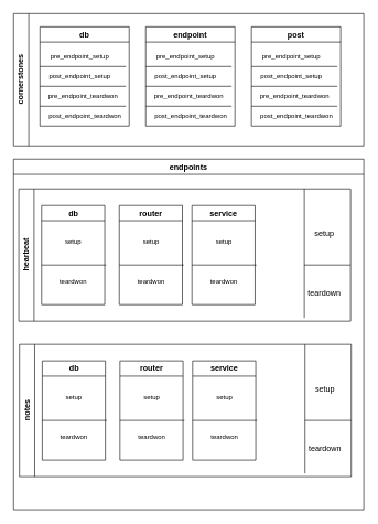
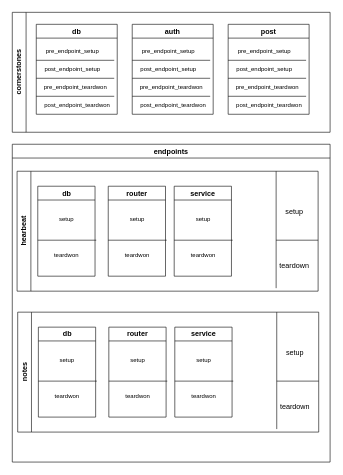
  <mxCell id="0" />
  <mxCell id="1" parent="0" />
  <mxCell id="2" value="cornerstones" style="swimlane;horizontal=0;whiteSpace=wrap;html=1;" vertex="1" parent="1"><mxGeometry x="20" y="20" width="530" height="200" as="geometry" /></mxCell>
  <mxCell id="3" value="db" style="swimlane;whiteSpace=wrap;html=1;" vertex="1" parent="2"><mxGeometry x="40" y="20" width="135" height="150" as="geometry" /></mxCell>
  <mxCell id="4" value="" style="endArrow=none;html=1;rounded=0;" edge="1" parent="3"><mxGeometry width="50" height="50" relative="1" as="geometry"><mxPoint y="60" as="sourcePoint" /><mxPoint x="130" y="60" as="targetPoint" /></mxGeometry></mxCell>
  <mxCell id="5" value="" style="endArrow=none;html=1;rounded=0;" edge="1" parent="3"><mxGeometry width="50" height="50" relative="1" as="geometry"><mxPoint y="90.0" as="sourcePoint" /><mxPoint x="130" y="90" as="targetPoint" /></mxGeometry></mxCell>
  <mxCell id="6" value="" style="endArrow=none;html=1;rounded=0;" edge="1" parent="3"><mxGeometry width="50" height="50" relative="1" as="geometry"><mxPoint y="120" as="sourcePoint" /><mxPoint x="130" y="120" as="targetPoint" /></mxGeometry></mxCell>
  <mxCell id="7" value="&lt;font style=&quot;font-size: 10px;&quot;&gt;post_endpoint_setup&lt;/font&gt;" style="text;html=1;align=center;verticalAlign=middle;resizable=0;points=[];autosize=1;strokeColor=none;fillColor=none;" vertex="1" parent="3"><mxGeometry y="60" width="120" height="30" as="geometry" /></mxCell>
  <mxCell id="8" value="&lt;font style=&quot;font-size: 10px;&quot;&gt;pre_endpoint_setup&lt;/font&gt;" style="text;html=1;align=center;verticalAlign=middle;resizable=0;points=[];autosize=1;strokeColor=none;fillColor=none;" vertex="1" parent="3"><mxGeometry y="30" width="120" height="30" as="geometry" /></mxCell>
  <mxCell id="9" value="&lt;font style=&quot;font-size: 10px;&quot;&gt;post_endpoint_teardwon&lt;/font&gt;" style="text;html=1;align=center;verticalAlign=middle;resizable=0;points=[];autosize=1;strokeColor=none;fillColor=none;" vertex="1" parent="3"><mxGeometry x="-2.5" y="120" width="140" height="30" as="geometry" /></mxCell>
  <mxCell id="10" value="&lt;font style=&quot;font-size: 10px;&quot;&gt;pre_endpoint_teardwon&lt;/font&gt;" style="text;html=1;align=center;verticalAlign=middle;resizable=0;points=[];autosize=1;strokeColor=none;fillColor=none;" vertex="1" parent="3"><mxGeometry x="-5" y="90" width="140" height="30" as="geometry" /></mxCell>
- <mxCell id="11" value="endpoint" style="swimlane;whiteSpace=wrap;html=1;" vertex="1" parent="2"><mxGeometry x="200" y="20" width="135" height="150" as="geometry" /></mxCell>
+ <mxCell id="11" value="auth" style="swimlane;whiteSpace=wrap;html=1;" vertex="1" parent="2"><mxGeometry x="200" y="20" width="135" height="150" as="geometry" /></mxCell>
  <mxCell id="12" value="" style="endArrow=none;html=1;rounded=0;" edge="1" parent="11"><mxGeometry width="50" height="50" relative="1" as="geometry"><mxPoint y="60" as="sourcePoint" /><mxPoint x="130" y="60" as="targetPoint" /></mxGeometry></mxCell>
  <mxCell id="13" value="" style="endArrow=none;html=1;rounded=0;" edge="1" parent="11"><mxGeometry width="50" height="50" relative="1" as="geometry"><mxPoint y="90.0" as="sourcePoint" /><mxPoint x="130" y="90" as="targetPoint" /></mxGeometry></mxCell>
  <mxCell id="14" value="" style="endArrow=none;html=1;rounded=0;" edge="1" parent="11"><mxGeometry width="50" height="50" relative="1" as="geometry"><mxPoint y="120" as="sourcePoint" /><mxPoint x="130" y="120" as="targetPoint" /></mxGeometry></mxCell>
  <mxCell id="15" value="&lt;font style=&quot;font-size: 10px;&quot;&gt;post_endpoint_setup&lt;/font&gt;" style="text;html=1;align=center;verticalAlign=middle;resizable=0;points=[];autosize=1;strokeColor=none;fillColor=none;" vertex="1" parent="11"><mxGeometry y="60" width="120" height="30" as="geometry" /></mxCell>
  <mxCell id="16" value="&lt;font style=&quot;font-size: 10px;&quot;&gt;pre_endpoint_setup&lt;/font&gt;" style="text;html=1;align=center;verticalAlign=middle;resizable=0;points=[];autosize=1;strokeColor=none;fillColor=none;" vertex="1" parent="11"><mxGeometry y="30" width="120" height="30" as="geometry" /></mxCell>
  <mxCell id="17" value="&lt;font style=&quot;font-size: 10px;&quot;&gt;post_endpoint_teardwon&lt;/font&gt;" style="text;html=1;align=center;verticalAlign=middle;resizable=0;points=[];autosize=1;strokeColor=none;fillColor=none;" vertex="1" parent="11"><mxGeometry x="-2.5" y="120" width="140" height="30" as="geometry" /></mxCell>
  <mxCell id="18" value="&lt;font style=&quot;font-size: 10px;&quot;&gt;pre_endpoint_teardwon&lt;/font&gt;" style="text;html=1;align=center;verticalAlign=middle;resizable=0;points=[];autosize=1;strokeColor=none;fillColor=none;" vertex="1" parent="11"><mxGeometry x="-5" y="90" width="140" height="30" as="geometry" /></mxCell>
  <mxCell id="19" value="post" style="swimlane;whiteSpace=wrap;html=1;" vertex="1" parent="2"><mxGeometry x="360" y="20" width="135" height="150" as="geometry" /></mxCell>
  <mxCell id="20" value="" style="endArrow=none;html=1;rounded=0;" edge="1" parent="19"><mxGeometry width="50" height="50" relative="1" as="geometry"><mxPoint y="60" as="sourcePoint" /><mxPoint x="130" y="60" as="targetPoint" /></mxGeometry></mxCell>
  <mxCell id="21" value="" style="endArrow=none;html=1;rounded=0;" edge="1" parent="19"><mxGeometry width="50" height="50" relative="1" as="geometry"><mxPoint y="90.0" as="sourcePoint" /><mxPoint x="130" y="90" as="targetPoint" /></mxGeometry></mxCell>
  <mxCell id="22" value="" style="endArrow=none;html=1;rounded=0;" edge="1" parent="19"><mxGeometry width="50" height="50" relative="1" as="geometry"><mxPoint y="120" as="sourcePoint" /><mxPoint x="130" y="120" as="targetPoint" /></mxGeometry></mxCell>
  <mxCell id="23" value="&lt;font style=&quot;font-size: 10px;&quot;&gt;post_endpoint_setup&lt;/font&gt;" style="text;html=1;align=center;verticalAlign=middle;resizable=0;points=[];autosize=1;strokeColor=none;fillColor=none;" vertex="1" parent="19"><mxGeometry y="60" width="120" height="30" as="geometry" /></mxCell>
  <mxCell id="24" value="&lt;font style=&quot;font-size: 10px;&quot;&gt;pre_endpoint_setup&lt;/font&gt;" style="text;html=1;align=center;verticalAlign=middle;resizable=0;points=[];autosize=1;strokeColor=none;fillColor=none;" vertex="1" parent="19"><mxGeometry y="30" width="120" height="30" as="geometry" /></mxCell>
  <mxCell id="25" value="&lt;font style=&quot;font-size: 10px;&quot;&gt;post_endpoint_teardwon&lt;/font&gt;" style="text;html=1;align=center;verticalAlign=middle;resizable=0;points=[];autosize=1;strokeColor=none;fillColor=none;" vertex="1" parent="19"><mxGeometry x="-2.5" y="120" width="140" height="30" as="geometry" /></mxCell>
  <mxCell id="26" value="&lt;font style=&quot;font-size: 10px;&quot;&gt;pre_endpoint_teardwon&lt;/font&gt;" style="text;html=1;align=center;verticalAlign=middle;resizable=0;points=[];autosize=1;strokeColor=none;fillColor=none;" vertex="1" parent="19"><mxGeometry x="-5" y="90" width="140" height="30" as="geometry" /></mxCell>
  <mxCell id="27" value="endpoints" style="swimlane;whiteSpace=wrap;html=1;" vertex="1" parent="1"><mxGeometry x="20" y="240" width="530" height="530" as="geometry"><mxRectangle x="230" y="340" width="100" height="30" as="alternateBounds" /></mxGeometry></mxCell>
  <mxCell id="28" value="&lt;div&gt;hearbeat&lt;/div&gt;" style="swimlane;horizontal=0;whiteSpace=wrap;html=1;" vertex="1" parent="27"><mxGeometry x="8" y="45" width="502" height="200" as="geometry" /></mxCell>
  <mxCell id="29" value="db" style="swimlane;whiteSpace=wrap;html=1;" vertex="1" parent="28"><mxGeometry x="34.5" y="25" width="95.5" height="150" as="geometry" /></mxCell>
  <mxCell id="30" value="" style="endArrow=none;html=1;rounded=0;" edge="1" parent="29"><mxGeometry width="50" height="50" relative="1" as="geometry"><mxPoint y="90.0" as="sourcePoint" /><mxPoint x="97.5" y="90" as="targetPoint" /></mxGeometry></mxCell>
  <mxCell id="31" value="&lt;font style=&quot;font-size: 10px;&quot;&gt;setup&lt;/font&gt;" style="text;html=1;align=center;verticalAlign=middle;resizable=0;points=[];autosize=1;strokeColor=none;fillColor=none;" vertex="1" parent="29"><mxGeometry x="22.75" y="40" width="50" height="30" as="geometry" /></mxCell>
  <mxCell id="32" value="&lt;font style=&quot;font-size: 10px;&quot;&gt;teardwon&lt;/font&gt;" style="text;html=1;align=center;verticalAlign=middle;resizable=0;points=[];autosize=1;strokeColor=none;fillColor=none;" vertex="1" parent="29"><mxGeometry x="12.75" y="100" width="70" height="30" as="geometry" /></mxCell>
  <mxCell id="33" value="router" style="swimlane;whiteSpace=wrap;html=1;" vertex="1" parent="28"><mxGeometry x="152" y="25" width="95.5" height="150" as="geometry" /></mxCell>
  <mxCell id="34" value="" style="endArrow=none;html=1;rounded=0;" edge="1" parent="33"><mxGeometry width="50" height="50" relative="1" as="geometry"><mxPoint y="90.0" as="sourcePoint" /><mxPoint x="97.5" y="90" as="targetPoint" /></mxGeometry></mxCell>
  <mxCell id="35" value="&lt;font style=&quot;font-size: 10px;&quot;&gt;setup&lt;/font&gt;" style="text;html=1;align=center;verticalAlign=middle;resizable=0;points=[];autosize=1;strokeColor=none;fillColor=none;" vertex="1" parent="33"><mxGeometry x="22.75" y="40" width="50" height="30" as="geometry" /></mxCell>
  <mxCell id="36" value="&lt;font style=&quot;font-size: 10px;&quot;&gt;teardwon&lt;/font&gt;" style="text;html=1;align=center;verticalAlign=middle;resizable=0;points=[];autosize=1;strokeColor=none;fillColor=none;" vertex="1" parent="33"><mxGeometry x="12.75" y="100" width="70" height="30" as="geometry" /></mxCell>
  <mxCell id="37" value="service" style="swimlane;whiteSpace=wrap;html=1;" vertex="1" parent="28"><mxGeometry x="262" y="25" width="95.5" height="150" as="geometry" /></mxCell>
  <mxCell id="38" value="" style="endArrow=none;html=1;rounded=0;" edge="1" parent="37"><mxGeometry width="50" height="50" relative="1" as="geometry"><mxPoint y="90.0" as="sourcePoint" /><mxPoint x="97.5" y="90" as="targetPoint" /></mxGeometry></mxCell>
  <mxCell id="39" value="&lt;font style=&quot;font-size: 10px;&quot;&gt;setup&lt;/font&gt;" style="text;html=1;align=center;verticalAlign=middle;resizable=0;points=[];autosize=1;strokeColor=none;fillColor=none;" vertex="1" parent="37"><mxGeometry x="22.75" y="40" width="50" height="30" as="geometry" /></mxCell>
  <mxCell id="40" value="&lt;font style=&quot;font-size: 10px;&quot;&gt;teardwon&lt;/font&gt;" style="text;html=1;align=center;verticalAlign=middle;resizable=0;points=[];autosize=1;strokeColor=none;fillColor=none;" vertex="1" parent="37"><mxGeometry x="12.75" y="100" width="70" height="30" as="geometry" /></mxCell>
  <mxCell id="41" value="" style="endArrow=none;html=1;rounded=0;" edge="1" parent="28"><mxGeometry width="50" height="50" relative="1" as="geometry"><mxPoint x="432" y="195" as="sourcePoint" /><mxPoint x="432" as="targetPoint" /></mxGeometry></mxCell>
  <mxCell id="42" value="" style="endArrow=none;html=1;rounded=0;" edge="1" parent="28"><mxGeometry width="50" height="50" relative="1" as="geometry"><mxPoint x="432" y="115" as="sourcePoint" /><mxPoint x="502" y="115" as="targetPoint" /></mxGeometry></mxCell>
  <mxCell id="43" value="notes" style="swimlane;horizontal=0;whiteSpace=wrap;html=1;" vertex="1" parent="27"><mxGeometry x="9" y="280" width="502" height="200" as="geometry" /></mxCell>
  <mxCell id="44" value="db" style="swimlane;whiteSpace=wrap;html=1;" vertex="1" parent="43"><mxGeometry x="34.5" y="25" width="95.5" height="150" as="geometry" /></mxCell>
  <mxCell id="45" value="" style="endArrow=none;html=1;rounded=0;" edge="1" parent="44"><mxGeometry width="50" height="50" relative="1" as="geometry"><mxPoint y="90.0" as="sourcePoint" /><mxPoint x="97.5" y="90" as="targetPoint" /></mxGeometry></mxCell>
  <mxCell id="46" value="&lt;font style=&quot;font-size: 10px;&quot;&gt;setup&lt;/font&gt;" style="text;html=1;align=center;verticalAlign=middle;resizable=0;points=[];autosize=1;strokeColor=none;fillColor=none;" vertex="1" parent="44"><mxGeometry x="22.75" y="40" width="50" height="30" as="geometry" /></mxCell>
  <mxCell id="47" value="&lt;font style=&quot;font-size: 10px;&quot;&gt;teardwon&lt;/font&gt;" style="text;html=1;align=center;verticalAlign=middle;resizable=0;points=[];autosize=1;strokeColor=none;fillColor=none;" vertex="1" parent="44"><mxGeometry x="12.75" y="100" width="70" height="30" as="geometry" /></mxCell>
  <mxCell id="48" value="router" style="swimlane;whiteSpace=wrap;html=1;" vertex="1" parent="43"><mxGeometry x="152" y="25" width="95.5" height="150" as="geometry" /></mxCell>
  <mxCell id="49" value="" style="endArrow=none;html=1;rounded=0;" edge="1" parent="48"><mxGeometry width="50" height="50" relative="1" as="geometry"><mxPoint y="90.0" as="sourcePoint" /><mxPoint x="97.5" y="90" as="targetPoint" /></mxGeometry></mxCell>
  <mxCell id="50" value="&lt;font style=&quot;font-size: 10px;&quot;&gt;setup&lt;/font&gt;" style="text;html=1;align=center;verticalAlign=middle;resizable=0;points=[];autosize=1;strokeColor=none;fillColor=none;" vertex="1" parent="48"><mxGeometry x="22.75" y="40" width="50" height="30" as="geometry" /></mxCell>
  <mxCell id="51" value="&lt;font style=&quot;font-size: 10px;&quot;&gt;teardwon&lt;/font&gt;" style="text;html=1;align=center;verticalAlign=middle;resizable=0;points=[];autosize=1;strokeColor=none;fillColor=none;" vertex="1" parent="48"><mxGeometry x="12.75" y="100" width="70" height="30" as="geometry" /></mxCell>
  <mxCell id="52" value="service" style="swimlane;whiteSpace=wrap;html=1;" vertex="1" parent="43"><mxGeometry x="262" y="25" width="95.5" height="150" as="geometry" /></mxCell>
  <mxCell id="53" value="" style="endArrow=none;html=1;rounded=0;" edge="1" parent="52"><mxGeometry width="50" height="50" relative="1" as="geometry"><mxPoint y="90.0" as="sourcePoint" /><mxPoint x="97.5" y="90" as="targetPoint" /></mxGeometry></mxCell>
  <mxCell id="54" value="&lt;font style=&quot;font-size: 10px;&quot;&gt;setup&lt;/font&gt;" style="text;html=1;align=center;verticalAlign=middle;resizable=0;points=[];autosize=1;strokeColor=none;fillColor=none;" vertex="1" parent="52"><mxGeometry x="22.75" y="40" width="50" height="30" as="geometry" /></mxCell>
  <mxCell id="55" value="&lt;font style=&quot;font-size: 10px;&quot;&gt;teardwon&lt;/font&gt;" style="text;html=1;align=center;verticalAlign=middle;resizable=0;points=[];autosize=1;strokeColor=none;fillColor=none;" vertex="1" parent="52"><mxGeometry x="12.75" y="100" width="70" height="30" as="geometry" /></mxCell>
  <mxCell id="56" value="" style="endArrow=none;html=1;rounded=0;" edge="1" parent="43"><mxGeometry width="50" height="50" relative="1" as="geometry"><mxPoint x="432" y="195" as="sourcePoint" /><mxPoint x="432" as="targetPoint" /></mxGeometry></mxCell>
  <mxCell id="57" value="" style="endArrow=none;html=1;rounded=0;" edge="1" parent="43"><mxGeometry width="50" height="50" relative="1" as="geometry"><mxPoint x="432" y="115" as="sourcePoint" /><mxPoint x="502" y="115" as="targetPoint" /></mxGeometry></mxCell>
  <mxCell id="58" value="setup" style="text;html=1;align=center;verticalAlign=middle;resizable=0;points=[];autosize=1;strokeColor=none;fillColor=none;" vertex="1" parent="27"><mxGeometry x="446" y="333" width="50" height="30" as="geometry" /></mxCell>
  <mxCell id="59" value="teardown" style="text;html=1;align=center;verticalAlign=middle;resizable=0;points=[];autosize=1;strokeColor=none;fillColor=none;" vertex="1" parent="27"><mxGeometry x="436" y="423" width="70" height="30" as="geometry" /></mxCell>
  <mxCell id="60" value="setup" style="text;html=1;align=center;verticalAlign=middle;resizable=0;points=[];autosize=1;strokeColor=none;fillColor=none;" vertex="1" parent="1"><mxGeometry x="465" y="338" width="50" height="30" as="geometry" /></mxCell>
  <mxCell id="61" value="teardown" style="text;html=1;align=center;verticalAlign=middle;resizable=0;points=[];autosize=1;strokeColor=none;fillColor=none;" vertex="1" parent="1"><mxGeometry x="455" y="428" width="70" height="30" as="geometry" /></mxCell>
